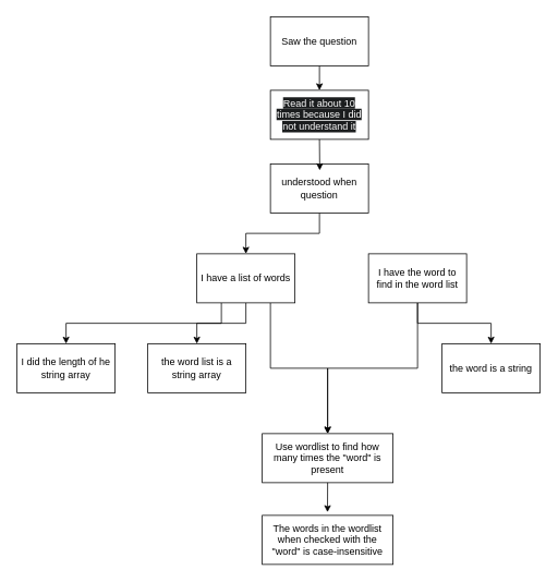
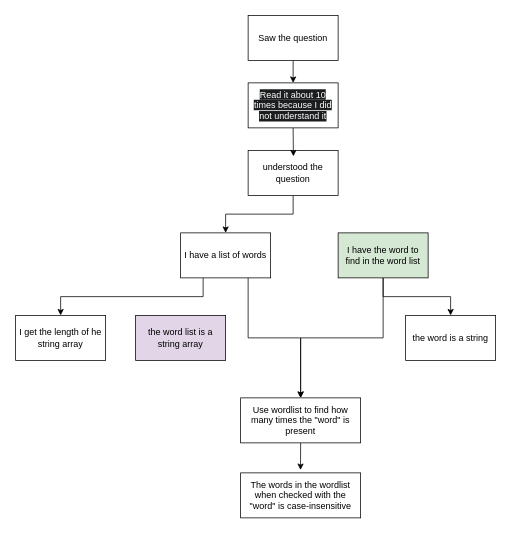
  <mxCell id="0" />
  <mxCell id="1" parent="0" />
  <mxCell id="2" style="edgeStyle=orthogonalEdgeStyle;rounded=0;orthogonalLoop=1;jettySize=auto;html=1;exitX=0.5;exitY=1;exitDx=0;exitDy=0;entryX=0.5;entryY=0;entryDx=0;entryDy=0;" edge="1" parent="1" source="3" target="4"><mxGeometry relative="1" as="geometry" /></mxCell>
  <mxCell id="3" value="Saw the question" style="rounded=0;whiteSpace=wrap;html=1;" vertex="1" parent="1"><mxGeometry x="330" y="20" width="120" height="60" as="geometry" /></mxCell>
  <mxCell id="4" value="&lt;span style=&quot;color: rgb(255, 255, 255); font-family: Helvetica; font-size: 12px; font-style: normal; font-variant-ligatures: normal; font-variant-caps: normal; font-weight: 400; letter-spacing: normal; orphans: 2; text-align: center; text-indent: 0px; text-transform: none; widows: 2; word-spacing: 0px; -webkit-text-stroke-width: 0px; white-space: normal; background-color: rgb(27, 29, 30); text-decoration-thickness: initial; text-decoration-style: initial; text-decoration-color: initial; display: inline !important; float: none;&quot;&gt;Read it about 10 times because I did not understand it&lt;/span&gt;" style="rounded=0;whiteSpace=wrap;html=1;" vertex="1" parent="1"><mxGeometry x="330" y="110" width="120" height="60" as="geometry" /></mxCell>
  <mxCell id="5" style="edgeStyle=orthogonalEdgeStyle;rounded=0;orthogonalLoop=1;jettySize=auto;html=1;exitX=0.5;exitY=1;exitDx=0;exitDy=0;entryX=0.5;entryY=0;entryDx=0;entryDy=0;" edge="1" parent="1" source="6" target="13"><mxGeometry relative="1" as="geometry" /></mxCell>
- <mxCell id="6" value="understood when question" style="rounded=0;whiteSpace=wrap;html=1;" vertex="1" parent="1"><mxGeometry x="330" y="200" width="120" height="60" as="geometry" /></mxCell>
- <mxCell id="7" value="the word list is a string array" style="rounded=0;whiteSpace=wrap;html=1;" vertex="1" parent="1"><mxGeometry x="180" y="420" width="120" height="60" as="geometry" /></mxCell>
- <mxCell id="8" value="I did the length of he string array" style="rounded=0;whiteSpace=wrap;html=1;" vertex="1" parent="1"><mxGeometry x="20" y="420" width="120" height="60" as="geometry" /></mxCell>
+ <mxCell id="6" value="understood the question" style="rounded=0;whiteSpace=wrap;html=1;" vertex="1" parent="1"><mxGeometry x="330" y="200" width="120" height="60" as="geometry" /></mxCell>
+ <mxCell id="7" value="the word list is a string array" style="rounded=0;whiteSpace=wrap;html=1;fillColor=#e1d5e7;" vertex="1" parent="1"><mxGeometry x="180" y="420" width="120" height="60" as="geometry" /></mxCell>
+ <mxCell id="8" value="I get the length of he string array" style="rounded=0;whiteSpace=wrap;html=1;" vertex="1" parent="1"><mxGeometry x="20" y="420" width="120" height="60" as="geometry" /></mxCell>
  <mxCell id="9" value="the word&amp;nbsp;is a string" style="rounded=0;whiteSpace=wrap;html=1;" vertex="1" parent="1"><mxGeometry x="540" y="420" width="120" height="60" as="geometry" /></mxCell>
- <mxCell id="10" style="edgeStyle=orthogonalEdgeStyle;rounded=0;orthogonalLoop=1;jettySize=auto;html=1;exitX=0.5;exitY=1;exitDx=0;exitDy=0;entryX=0.5;entryY=0;entryDx=0;entryDy=0;" edge="1" parent="1" source="13" target="7"><mxGeometry relative="1" as="geometry" /></mxCell>
  <mxCell id="11" style="edgeStyle=orthogonalEdgeStyle;rounded=0;orthogonalLoop=1;jettySize=auto;html=1;exitX=0.25;exitY=1;exitDx=0;exitDy=0;entryX=0.5;entryY=0;entryDx=0;entryDy=0;" edge="1" parent="1" source="13" target="8"><mxGeometry relative="1" as="geometry" /></mxCell>
  <mxCell id="12" style="edgeStyle=orthogonalEdgeStyle;rounded=0;orthogonalLoop=1;jettySize=auto;html=1;exitX=0.75;exitY=1;exitDx=0;exitDy=0;entryX=0.5;entryY=0;entryDx=0;entryDy=0;" edge="1" parent="1" source="13" target="18"><mxGeometry relative="1" as="geometry" /></mxCell>
  <mxCell id="13" value="I have a list of words" style="rounded=0;whiteSpace=wrap;html=1;" vertex="1" parent="1"><mxGeometry x="240" y="310" width="120" height="60" as="geometry" /></mxCell>
  <mxCell id="14" style="edgeStyle=orthogonalEdgeStyle;rounded=0;orthogonalLoop=1;jettySize=auto;html=1;exitX=0.5;exitY=1;exitDx=0;exitDy=0;entryX=0.5;entryY=0;entryDx=0;entryDy=0;" edge="1" parent="1" source="16" target="9"><mxGeometry relative="1" as="geometry" /></mxCell>
  <mxCell id="15" style="edgeStyle=orthogonalEdgeStyle;rounded=0;orthogonalLoop=1;jettySize=auto;html=1;exitX=0.5;exitY=1;exitDx=0;exitDy=0;entryX=0.5;entryY=0;entryDx=0;entryDy=0;" edge="1" parent="1" source="16" target="18"><mxGeometry relative="1" as="geometry" /></mxCell>
- <mxCell id="16" value="I have the word to find in the word list" style="rounded=0;whiteSpace=wrap;html=1;" vertex="1" parent="1"><mxGeometry x="450" y="310" width="120" height="60" as="geometry" /></mxCell>
+ <mxCell id="16" value="I have the word to find in the word list" style="rounded=0;whiteSpace=wrap;html=1;fillColor=#d5e8d4;" vertex="1" parent="1"><mxGeometry x="450" y="310" width="120" height="60" as="geometry" /></mxCell>
  <mxCell id="17" style="edgeStyle=orthogonalEdgeStyle;rounded=0;orthogonalLoop=1;jettySize=auto;html=1;exitX=0.5;exitY=1;exitDx=0;exitDy=0;entryX=0.503;entryY=0.131;entryDx=0;entryDy=0;entryPerimeter=0;" edge="1" parent="1" source="4" target="6"><mxGeometry relative="1" as="geometry" /></mxCell>
  <mxCell id="18" value="Use wordlist to find how many times the &quot;word&quot; is present" style="rounded=0;whiteSpace=wrap;html=1;" vertex="1" parent="1"><mxGeometry x="320" y="530" width="160" height="60" as="geometry" /></mxCell>
  <mxCell id="19" value="The words in the wordlist when checked with the &quot;word&quot; is case-insensitive" style="rounded=0;whiteSpace=wrap;html=1;" vertex="1" parent="1"><mxGeometry x="320" y="630" width="160" height="60" as="geometry" /></mxCell>
  <mxCell id="20" style="edgeStyle=orthogonalEdgeStyle;rounded=0;orthogonalLoop=1;jettySize=auto;html=1;exitX=0.5;exitY=1;exitDx=0;exitDy=0;entryX=0.499;entryY=-0.065;entryDx=0;entryDy=0;entryPerimeter=0;" edge="1" parent="1" source="18" target="19"><mxGeometry relative="1" as="geometry" /></mxCell>
